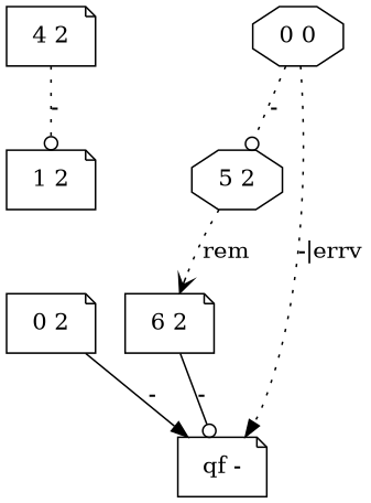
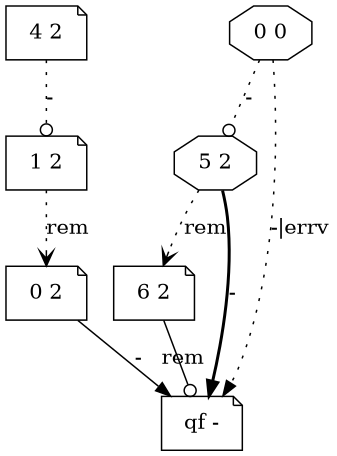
  digraph {
    node [shape=note]
    edge [arrowhead=normal style=dotted]
    "5 2" [shape=octagon]
    "6 2"
    "qf -"
    "1 2"
    "0 2"
    "0 0" [shape=octagon]
    "4 2"
    "5 2" -> "6 2" [arrowhead=vee label=rem]
-   "6 2" -> "qf -" [arrowhead=odot label="-" style=solid]
+   "5 2" -> "qf -" [label="-" style=bold]
+   "6 2" -> "qf -" [arrowhead=odot label=rem style=solid]
+   "1 2" -> "0 2" [arrowhead=vee label=rem]
    "0 2" -> "qf -" [label="-" style=solid]
    "0 0" -> "5 2" [arrowhead=odot label="-"]
    "0 0" -> "qf -" [label="-|errv"]
    "4 2" -> "1 2" [arrowhead=odot label="-"]
  }
